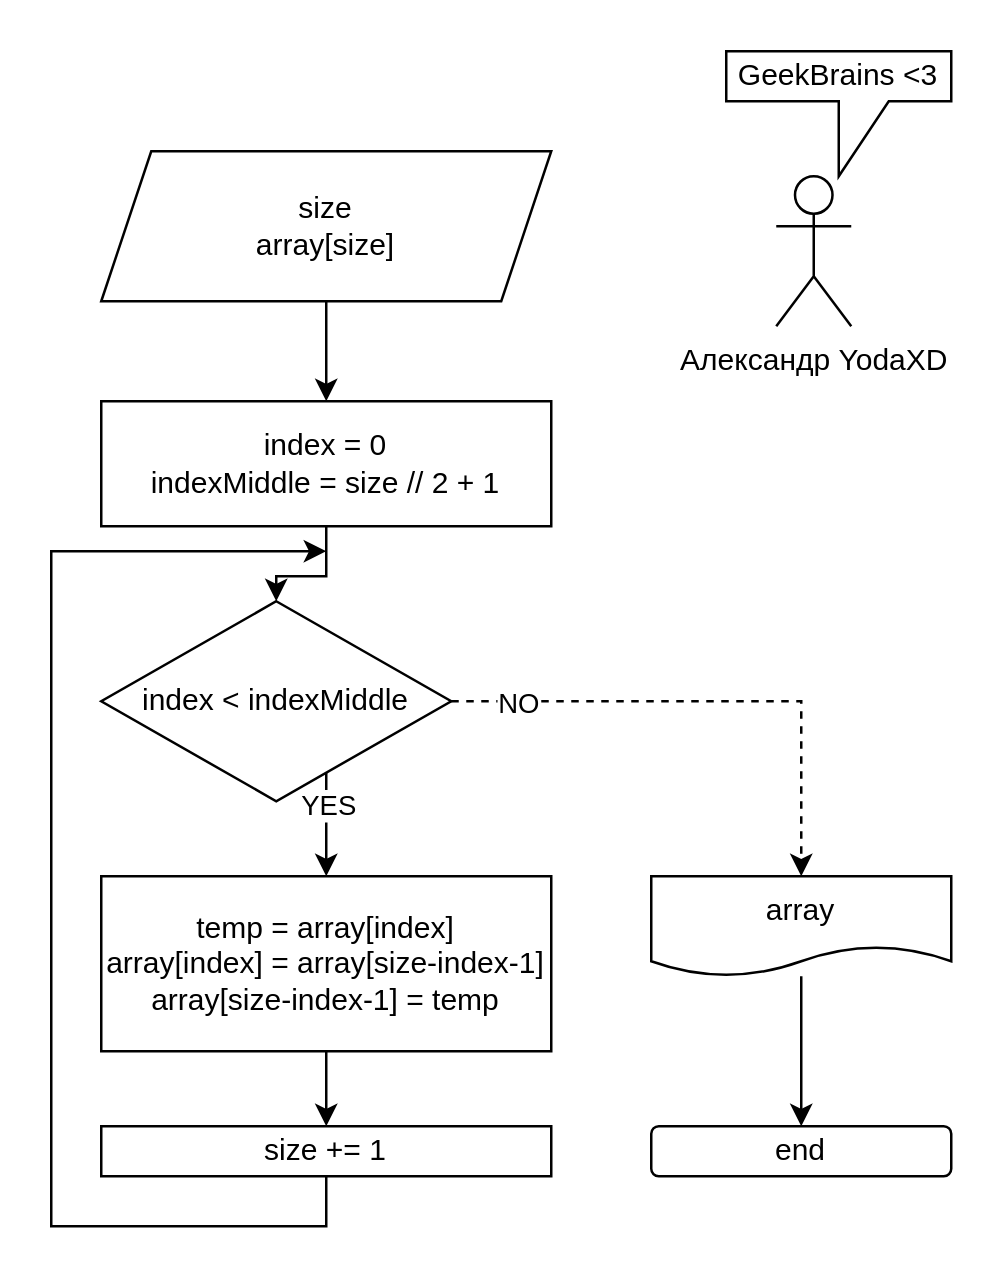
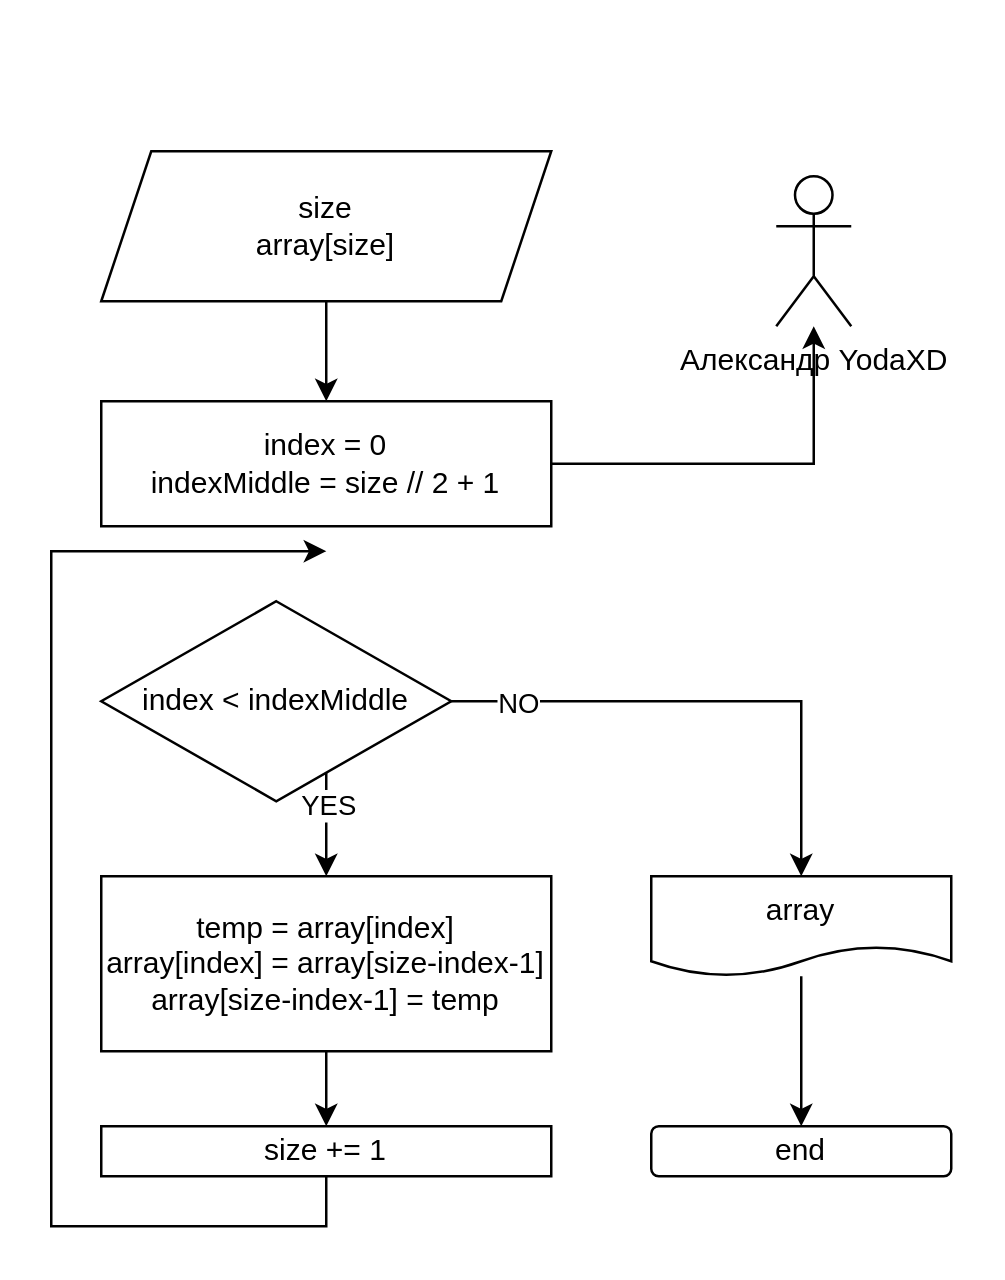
  <mxCell id="0" />
  <mxCell id="1" parent="0" />
- <mxCell id="2" value="" style="edgeStyle=orthogonalEdgeStyle;rounded=0;orthogonalLoop=1;jettySize=auto;html=1;" edge="1" parent="1" source="5" target="8"><mxGeometry relative="1" as="geometry" /></mxCell>
- <mxCell id="3" style="edgeStyle=orthogonalEdgeStyle;rounded=0;orthogonalLoop=1;jettySize=auto;html=1;exitX=1;exitY=0.5;exitDx=0;exitDy=0;entryX=0.5;entryY=0;entryDx=0;entryDy=0;dashed=1;" edge="1" parent="1" source="8" target="15"><mxGeometry relative="1" as="geometry" /></mxCell>
+ <mxCell id="2" value="" style="edgeStyle=orthogonalEdgeStyle;rounded=0;orthogonalLoop=1;jettySize=auto;html=1;" edge="1" parent="1" source="5" target="18"><mxGeometry relative="1" as="geometry" /></mxCell>
+ <mxCell id="3" style="edgeStyle=orthogonalEdgeStyle;rounded=0;orthogonalLoop=1;jettySize=auto;html=1;exitX=1;exitY=0.5;exitDx=0;exitDy=0;entryX=0.5;entryY=0;entryDx=0;entryDy=0;" edge="1" parent="1" source="8" target="15"><mxGeometry relative="1" as="geometry" /></mxCell>
  <mxCell id="4" value="NO" style="edgeLabel;html=1;align=center;verticalAlign=middle;resizable=0;points=[];" vertex="1" connectable="0" parent="3"><mxGeometry x="-0.824" y="-1" relative="1" as="geometry"><mxPoint x="8" y="-1" as="offset" /></mxGeometry></mxCell>
  <mxCell id="5" value="index = 0&lt;br&gt;indexMiddle = size // 2 + 1" style="rounded=0;whiteSpace=wrap;html=1;" vertex="1" parent="1"><mxGeometry x="40" y="160" width="180" height="50" as="geometry" /></mxCell>
  <mxCell id="6" value="" style="edgeStyle=orthogonalEdgeStyle;rounded=0;orthogonalLoop=1;jettySize=auto;html=1;" edge="1" parent="1" source="8" target="12"><mxGeometry relative="1" as="geometry"><Array as="points"><mxPoint x="130" y="330" /><mxPoint x="130" y="330" /></Array></mxGeometry></mxCell>
  <mxCell id="7" value="YES" style="edgeLabel;html=1;align=center;verticalAlign=middle;resizable=0;points=[];" vertex="1" connectable="0" parent="6"><mxGeometry x="-0.359" relative="1" as="geometry"><mxPoint as="offset" /></mxGeometry></mxCell>
  <mxCell id="8" value="index &amp;lt; indexMiddle" style="rhombus;whiteSpace=wrap;html=1;" vertex="1" parent="1"><mxGeometry x="40" y="240" width="140" height="80" as="geometry" /></mxCell>
  <mxCell id="9" value="" style="edgeStyle=orthogonalEdgeStyle;rounded=0;orthogonalLoop=1;jettySize=auto;html=1;" edge="1" parent="1" source="10" target="5"><mxGeometry relative="1" as="geometry" /></mxCell>
  <mxCell id="10" value="size&lt;br&gt;array[size]" style="shape=parallelogram;perimeter=parallelogramPerimeter;whiteSpace=wrap;html=1;fixedSize=1;" vertex="1" parent="1"><mxGeometry x="40" y="60" width="180" height="60" as="geometry" /></mxCell>
  <mxCell id="11" value="" style="edgeStyle=orthogonalEdgeStyle;rounded=0;orthogonalLoop=1;jettySize=auto;html=1;" edge="1" parent="1" source="12" target="17"><mxGeometry relative="1" as="geometry" /></mxCell>
  <mxCell id="12" value="temp = array[index]&lt;br&gt;array[index] = array[size-index-1]&lt;br&gt;array[size-index-1] = temp" style="rounded=0;whiteSpace=wrap;html=1;" vertex="1" parent="1"><mxGeometry x="40" y="350" width="180" height="70" as="geometry" /></mxCell>
  <mxCell id="13" value="end" style="rounded=1;whiteSpace=wrap;html=1;" vertex="1" parent="1"><mxGeometry x="260" y="450" width="120" height="20" as="geometry" /></mxCell>
  <mxCell id="14" value="" style="edgeStyle=orthogonalEdgeStyle;rounded=0;orthogonalLoop=1;jettySize=auto;html=1;" edge="1" parent="1" source="15" target="13"><mxGeometry relative="1" as="geometry" /></mxCell>
  <mxCell id="15" value="array" style="shape=document;whiteSpace=wrap;html=1;boundedLbl=1;" vertex="1" parent="1"><mxGeometry x="260" y="350" width="120" height="40" as="geometry" /></mxCell>
  <mxCell id="16" style="edgeStyle=orthogonalEdgeStyle;rounded=0;orthogonalLoop=1;jettySize=auto;html=1;exitX=0.5;exitY=1;exitDx=0;exitDy=0;" edge="1" parent="1" source="17"><mxGeometry relative="1" as="geometry"><mxPoint x="130.034" y="220" as="targetPoint" /><Array as="points"><mxPoint x="130" y="490" /><mxPoint x="20" y="490" /><mxPoint x="20" y="220" /></Array></mxGeometry></mxCell>
  <mxCell id="17" value="size += 1" style="rounded=0;whiteSpace=wrap;html=1;" vertex="1" parent="1"><mxGeometry x="40" y="450" width="180" height="20" as="geometry" /></mxCell>
  <mxCell id="18" value="Александр YodaXD" style="shape=umlActor;verticalLabelPosition=bottom;verticalAlign=top;html=1;outlineConnect=0;" vertex="1" parent="1"><mxGeometry x="310" y="70" width="30" height="60" as="geometry" /></mxCell>
- <mxCell id="19" value="GeekBrains &amp;lt;3" style="shape=callout;whiteSpace=wrap;html=1;perimeter=calloutPerimeter;" vertex="1" parent="1"><mxGeometry x="290" y="20" width="90" height="50" as="geometry" /></mxCell>
